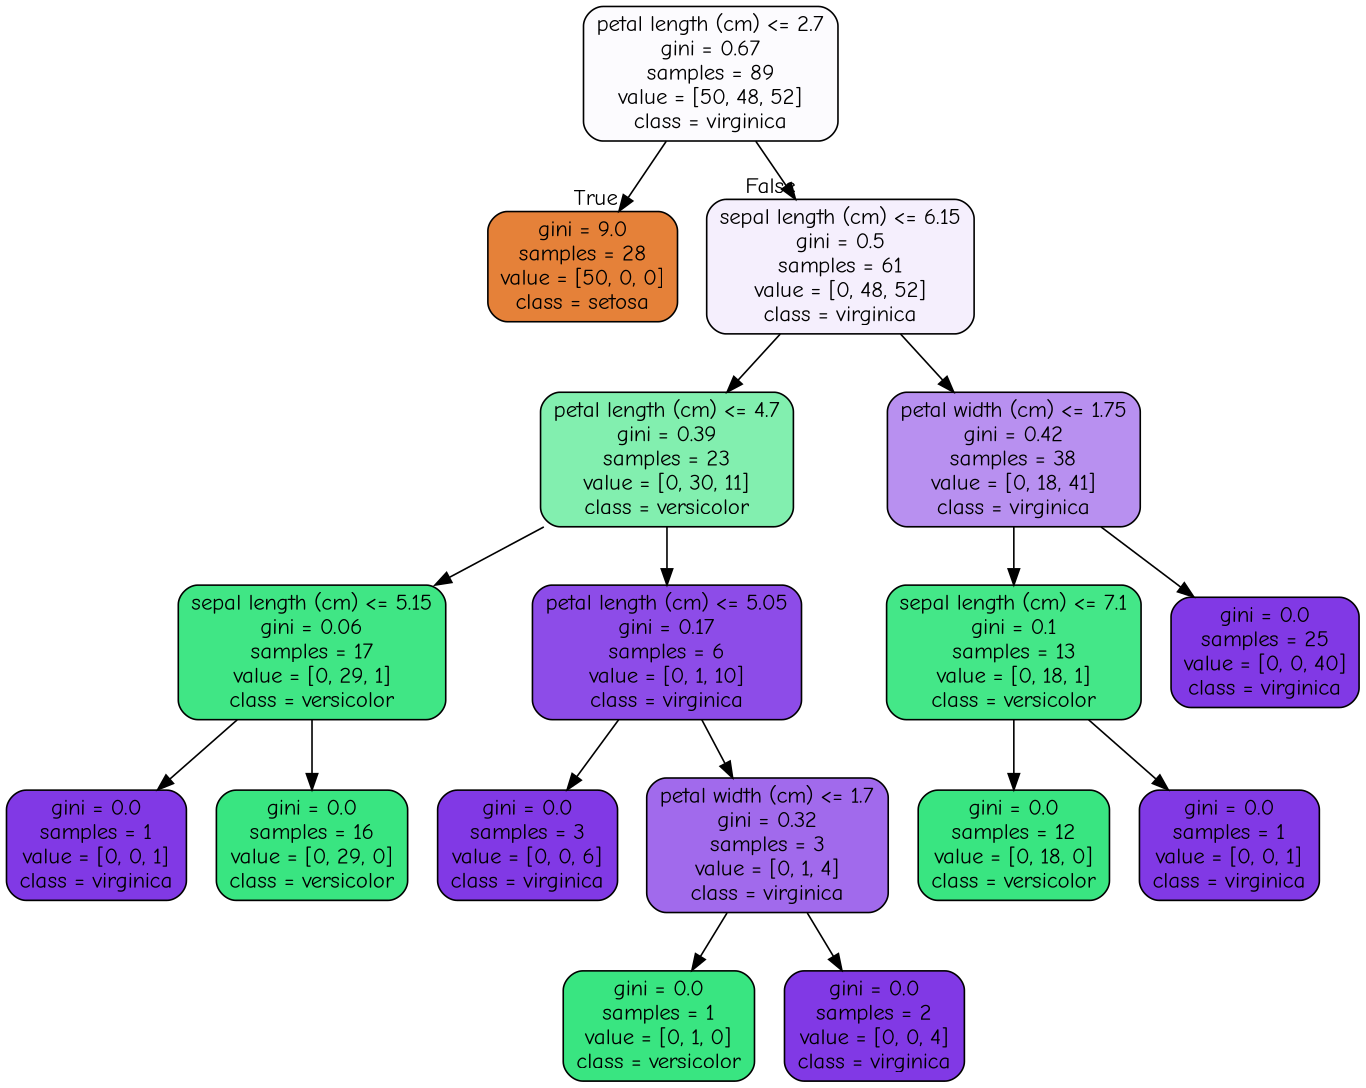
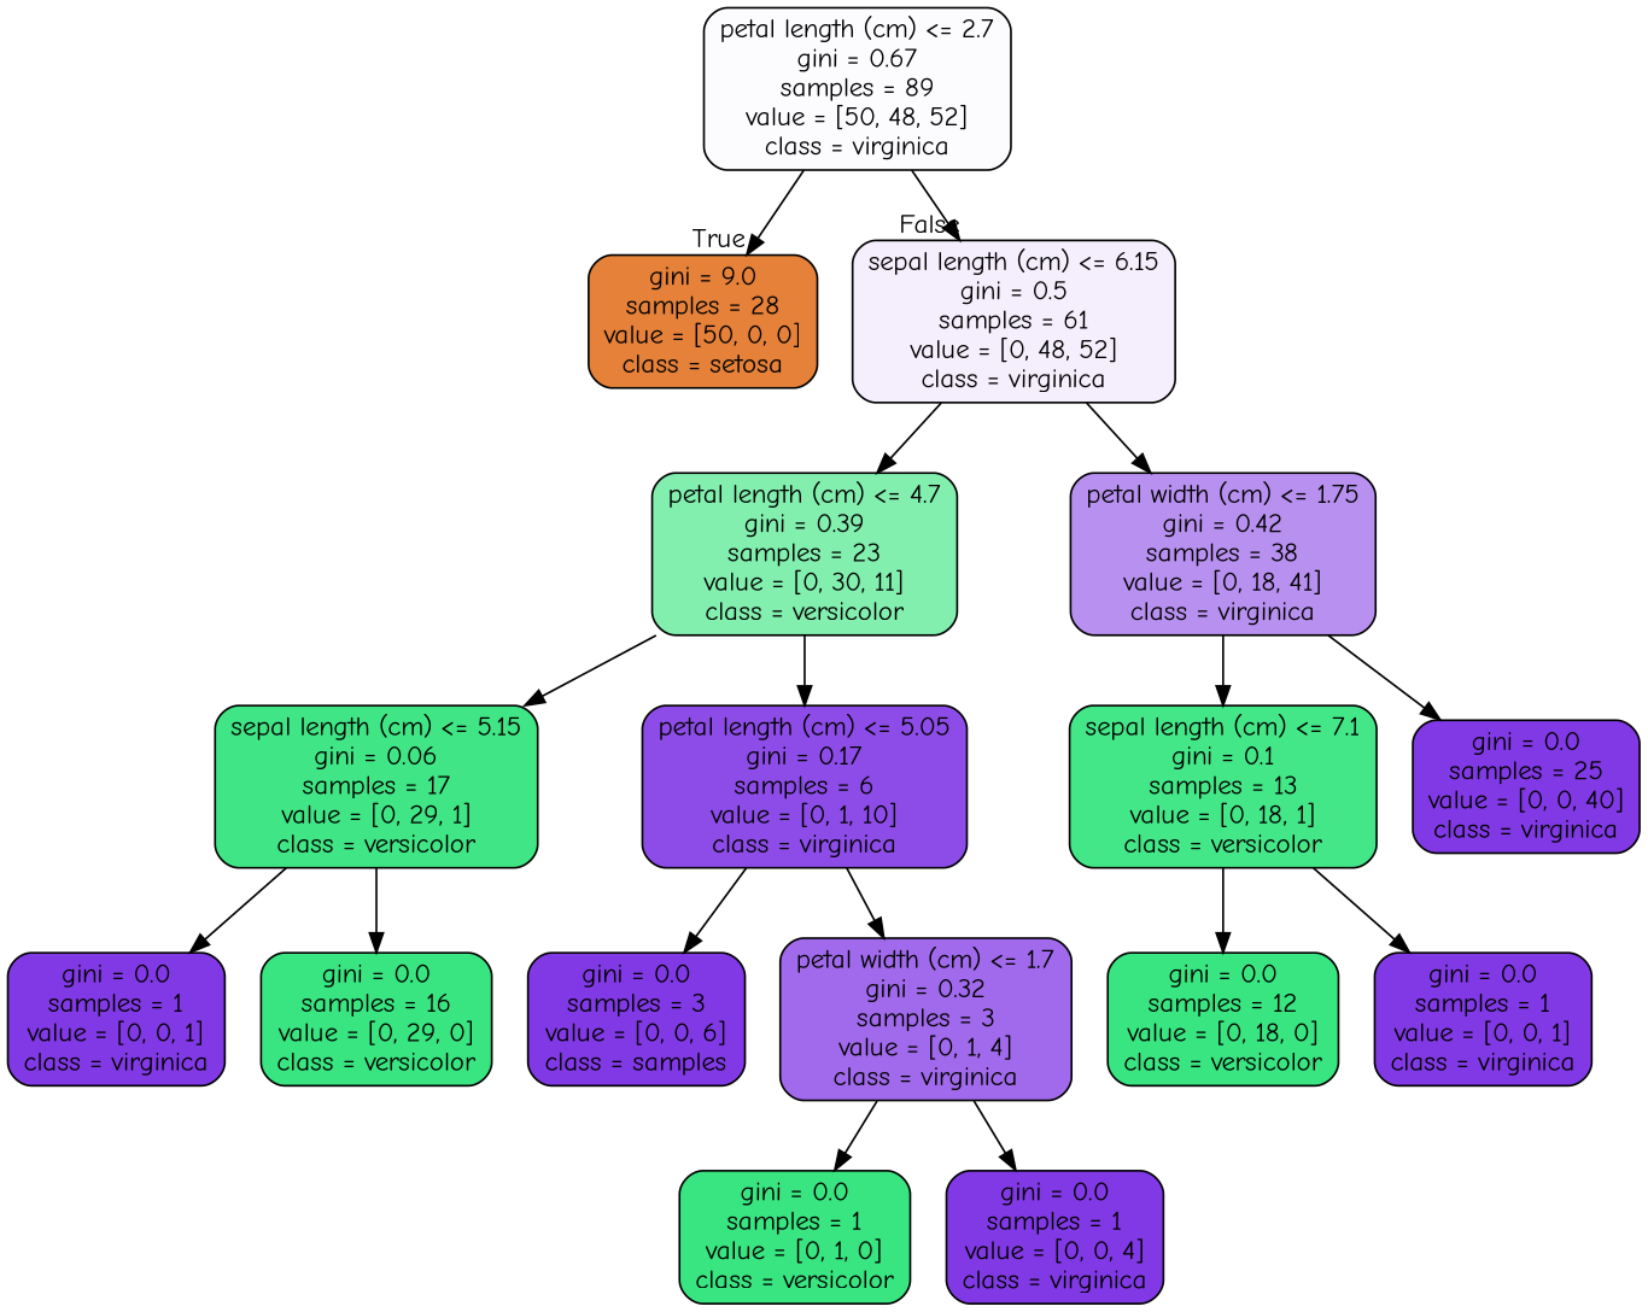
  digraph {
    fontname="Comic Neue"
    node [color=black fillcolor="#8139e5ff" fontname="Comic Neue" shape=box style="filled, rounded"]
    edge [fontname="Comic Neue"]
    n1 [fillcolor="#8139e505" label="petal length (cm) <= 2.7\ngini = 0.67\nsamples = 89\nvalue = [50, 48, 52]\nclass = virginica"]
    n2 [fillcolor="#e58139ff" label="gini = 9.0\nsamples = 28\nvalue = [50, 0, 0]\nclass = setosa"]
    n3 [fillcolor="#8139e514" label="sepal length (cm) <= 6.15\ngini = 0.5\nsamples = 61\nvalue = [0, 48, 52]\nclass = virginica"]
    n4 [fillcolor="#39e581a1" label="petal length (cm) <= 4.7\ngini = 0.39\nsamples = 23\nvalue = [0, 30, 11]\nclass = versicolor"]
    n5 [fillcolor="#8139e58f" label="petal width (cm) <= 1.75\ngini = 0.42\nsamples = 38\nvalue = [0, 18, 41]\nclass = virginica"]
    n6 [fillcolor="#39e581f6" label="sepal length (cm) <= 5.15\ngini = 0.06\nsamples = 17\nvalue = [0, 29, 1]\nclass = versicolor"]
    n7 [fillcolor="#8139e5e6" label="petal length (cm) <= 5.05\ngini = 0.17\nsamples = 6\nvalue = [0, 1, 10]\nclass = virginica"]
    n8 [fillcolor="#39e581f1" label="sepal length (cm) <= 7.1\ngini = 0.1\nsamples = 13\nvalue = [0, 18, 1]\nclass = versicolor"]
    n9 [label="gini = 0.0\nsamples = 25\nvalue = [0, 0, 40]\nclass = virginica"]
    n10 [label="gini = 0.0\nsamples = 1\nvalue = [0, 0, 1]\nclass = virginica"]
    n11 [fillcolor="#39e581ff" label="gini = 0.0\nsamples = 16\nvalue = [0, 29, 0]\nclass = versicolor"]
-   n12 [label="gini = 0.0\nsamples = 3\nvalue = [0, 0, 6]\nclass = virginica"]
+   n12 [label="gini = 0.0\nsamples = 3\nvalue = [0, 0, 6]\nclass = samples"]
    n13 [fillcolor="#8139e5bf" label="petal width (cm) <= 1.7\ngini = 0.32\nsamples = 3\nvalue = [0, 1, 4]\nclass = virginica"]
    n14 [fillcolor="#39e581ff" label="gini = 0.0\nsamples = 1\nvalue = [0, 1, 0]\nclass = versicolor"]
-   n15 [label="gini = 0.0\nsamples = 2\nvalue = [0, 0, 4]\nclass = virginica"]
+   n15 [label="gini = 0.0\nsamples = 1\nvalue = [0, 0, 4]\nclass = virginica"]
    n16 [fillcolor="#39e581ff" label="gini = 0.0\nsamples = 12\nvalue = [0, 18, 0]\nclass = versicolor"]
    n17 [label="gini = 0.0\nsamples = 1\nvalue = [0, 0, 1]\nclass = virginica"]
    n1 -> n2 [headlabel=True labelangle=45 labeldistance=2.5]
    n1 -> n3 [headlabel=False labelangle=-45 labeldistance=2.5]
    n3 -> n4
    n3 -> n5
    n4 -> n6
    n4 -> n7
    n5 -> n8
    n5 -> n9
    n6 -> n10
    n6 -> n11
    n7 -> n12
    n7 -> n13
    n8 -> n16
    n8 -> n17
    n13 -> n14
    n13 -> n15
  }
